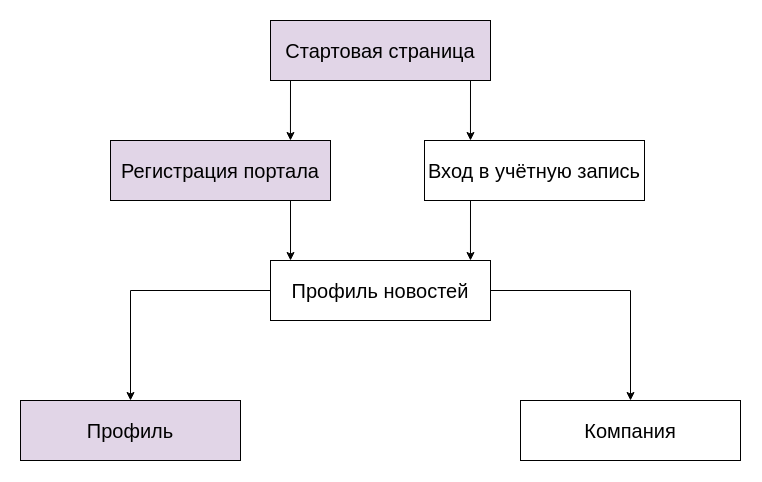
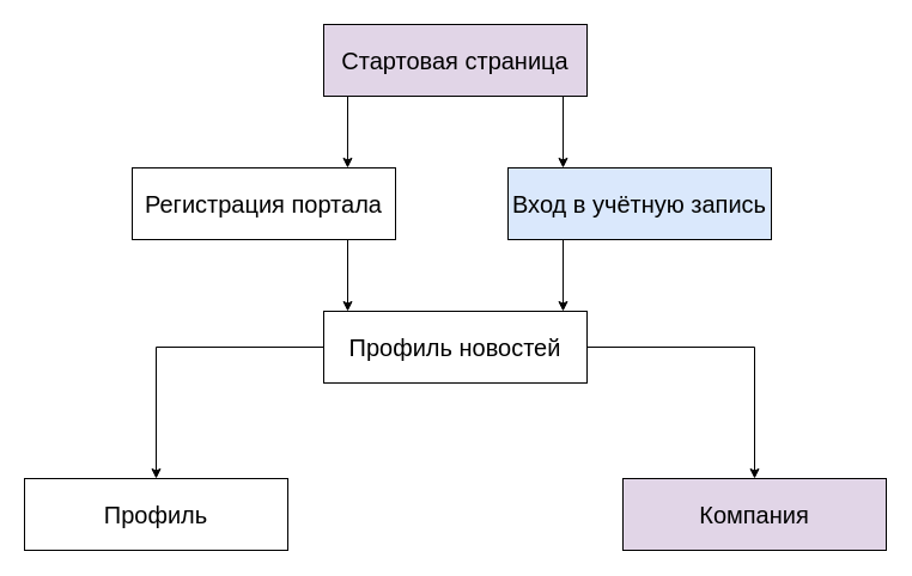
  <mxCell id="0" />
  <mxCell id="1" parent="0" />
  <mxCell id="2" value="Стартовая страница" style="rounded=0;whiteSpace=wrap;html=1;fontSize=20;fillColor=#e1d5e7;" vertex="1" parent="1"><mxGeometry x="270" y="20" width="220" height="60" as="geometry" /></mxCell>
- <mxCell id="3" value="Регистрация портала" style="rounded=0;whiteSpace=wrap;html=1;fontSize=20;fillColor=#e1d5e7;" vertex="1" parent="1"><mxGeometry x="110" y="140" width="220" height="60" as="geometry" /></mxCell>
+ <mxCell id="3" value="Регистрация портала" style="rounded=0;whiteSpace=wrap;html=1;fontSize=20;" vertex="1" parent="1"><mxGeometry x="110" y="140" width="220" height="60" as="geometry" /></mxCell>
  <mxCell id="4" value="Профиль новостей" style="rounded=0;whiteSpace=wrap;html=1;fontSize=20;" vertex="1" parent="1"><mxGeometry x="270" y="260" width="220" height="60" as="geometry" /></mxCell>
  <mxCell id="5" value="" style="endArrow=none;html=1;rounded=0;" edge="1" parent="1"><mxGeometry width="50" height="50" relative="1" as="geometry"><mxPoint x="130" y="290" as="sourcePoint" /><mxPoint x="270" y="290" as="targetPoint" /></mxGeometry></mxCell>
  <mxCell id="6" value="" style="endArrow=classic;html=1;rounded=0;" edge="1" parent="1"><mxGeometry width="50" height="50" relative="1" as="geometry"><mxPoint x="130" y="290" as="sourcePoint" /><mxPoint x="130" y="400" as="targetPoint" /></mxGeometry></mxCell>
- <mxCell id="7" value="Вход в учётную запись" style="rounded=0;whiteSpace=wrap;html=1;fontSize=20;" vertex="1" parent="1"><mxGeometry x="424" y="140" width="220" height="60" as="geometry" /></mxCell>
+ <mxCell id="7" value="Вход в учётную запись" style="rounded=0;whiteSpace=wrap;html=1;fontSize=20;fillColor=#dae8fc;" vertex="1" parent="1"><mxGeometry x="424" y="140" width="220" height="60" as="geometry" /></mxCell>
  <mxCell id="8" value="" style="endArrow=classic;html=1;rounded=0;entryX=0.818;entryY=0;entryDx=0;entryDy=0;entryPerimeter=0;" edge="1" parent="1" target="3"><mxGeometry width="50" height="50" relative="1" as="geometry"><mxPoint x="290" y="80" as="sourcePoint" /><mxPoint x="340" y="30" as="targetPoint" /></mxGeometry></mxCell>
  <mxCell id="9" value="" style="endArrow=classic;html=1;rounded=0;entryX=0.209;entryY=0;entryDx=0;entryDy=0;entryPerimeter=0;" edge="1" parent="1" target="7"><mxGeometry width="50" height="50" relative="1" as="geometry"><mxPoint x="470" y="80" as="sourcePoint" /><mxPoint x="520" y="30" as="targetPoint" /></mxGeometry></mxCell>
  <mxCell id="10" value="" style="endArrow=classic;html=1;rounded=0;entryX=0.091;entryY=0;entryDx=0;entryDy=0;entryPerimeter=0;" edge="1" parent="1" target="4"><mxGeometry width="50" height="50" relative="1" as="geometry"><mxPoint x="290" y="200" as="sourcePoint" /><mxPoint x="340" y="150" as="targetPoint" /></mxGeometry></mxCell>
  <mxCell id="11" value="" style="endArrow=classic;html=1;rounded=0;entryX=0.909;entryY=0;entryDx=0;entryDy=0;entryPerimeter=0;" edge="1" parent="1" target="4"><mxGeometry width="50" height="50" relative="1" as="geometry"><mxPoint x="470" y="200" as="sourcePoint" /><mxPoint x="520" y="150" as="targetPoint" /></mxGeometry></mxCell>
  <mxCell id="12" value="" style="endArrow=none;html=1;rounded=0;" edge="1" parent="1"><mxGeometry width="50" height="50" relative="1" as="geometry"><mxPoint x="490" y="290" as="sourcePoint" /><mxPoint x="630" y="290" as="targetPoint" /></mxGeometry></mxCell>
  <mxCell id="13" value="" style="endArrow=classic;html=1;rounded=0;" edge="1" parent="1"><mxGeometry width="50" height="50" relative="1" as="geometry"><mxPoint x="630" y="290" as="sourcePoint" /><mxPoint x="630" y="400" as="targetPoint" /></mxGeometry></mxCell>
- <mxCell id="14" value="Профиль" style="rounded=0;whiteSpace=wrap;html=1;fontSize=20;fillColor=#e1d5e7;" vertex="1" parent="1"><mxGeometry x="20" y="400" width="220" height="60" as="geometry" /></mxCell>
- <mxCell id="15" value="Компания" style="rounded=0;whiteSpace=wrap;html=1;fontSize=20;" vertex="1" parent="1"><mxGeometry x="520" y="400" width="220" height="60" as="geometry" /></mxCell>
+ <mxCell id="14" value="Профиль" style="rounded=0;whiteSpace=wrap;html=1;fontSize=20;" vertex="1" parent="1"><mxGeometry x="20" y="400" width="220" height="60" as="geometry" /></mxCell>
+ <mxCell id="15" value="Компания" style="rounded=0;whiteSpace=wrap;html=1;fontSize=20;fillColor=#e1d5e7;" vertex="1" parent="1"><mxGeometry x="520" y="400" width="220" height="60" as="geometry" /></mxCell>
